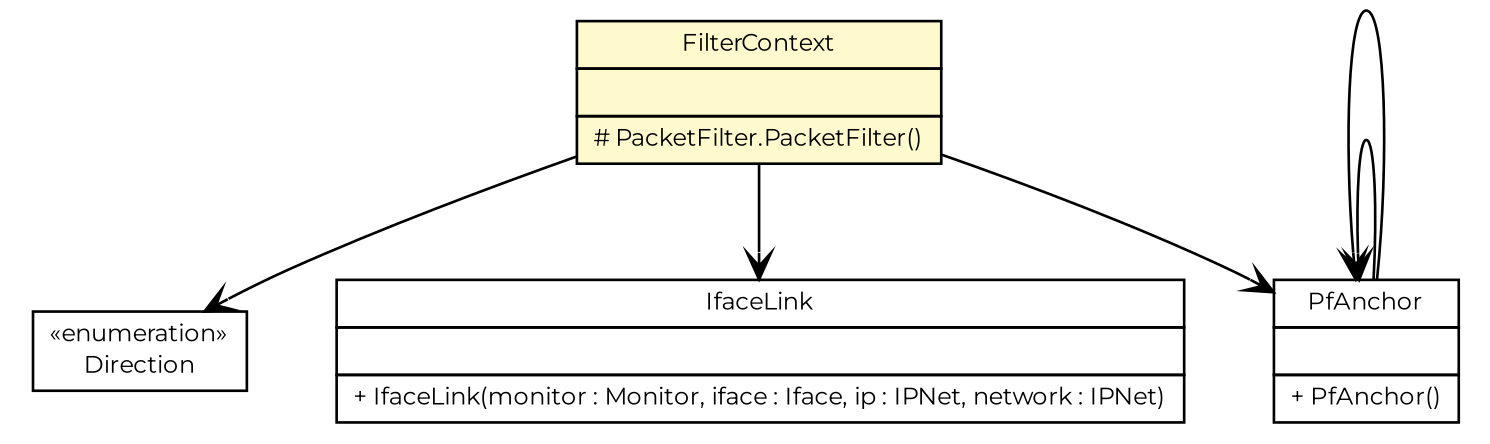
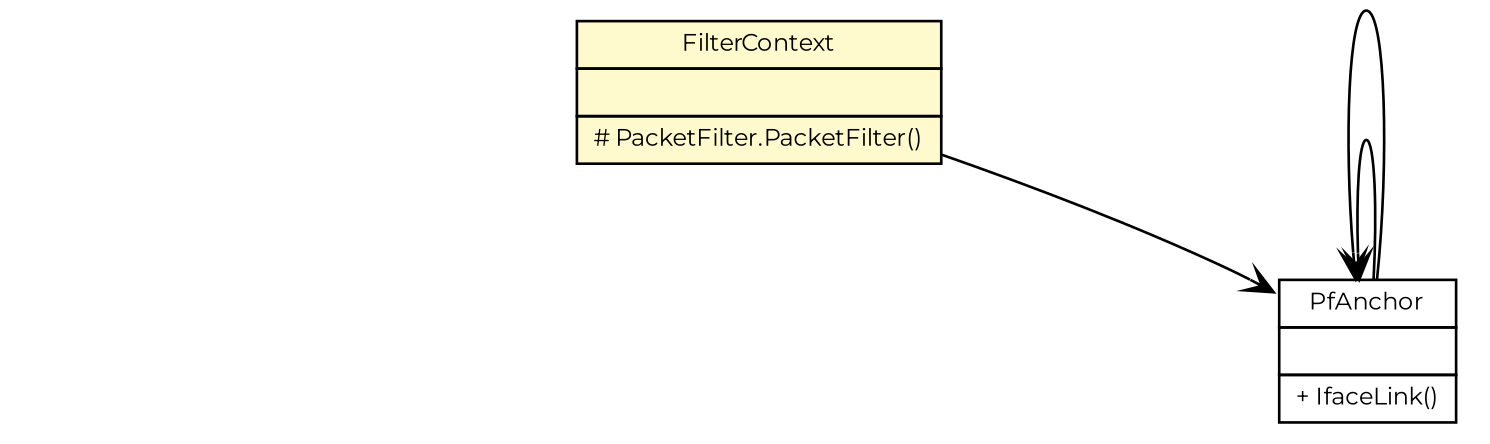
  digraph {
    fontname=Montserrat
    node [fontcolor=black fontname=Montserrat fontsize=9.0 shape=plaintext]
    edge [arrowhead=open color=black fontcolor=black fontname=Montserrat fontsize=10.0 headport=p labelfontname=Helvetica labelfontsize=10 tailport=p]
-   n1 [label=<<table border="0" cellborder="1" cellspacing="0" cellpadding="2" port="p" href="../../lib/misc/Direction.html"> 		<tr><td><table border="0" cellspacing="0" cellpadding="1"> 			<tr><td> &laquo;enumeration&raquo; </td></tr> 			<tr><td> Direction </td></tr> 		</table></td></tr> 		</table>>]
-   n2 [label=<<table border="0" cellborder="1" cellspacing="0" cellpadding="2" port="p" href="../../core/network/IfaceLink.html"> 		<tr><td><table border="0" cellspacing="0" cellpadding="1"> 			<tr><td> IfaceLink </td></tr> 		</table></td></tr> 		<tr><td><table border="0" cellspacing="0" cellpadding="1"> 			<tr><td align="left">  </td></tr> 		</table></td></tr> 		<tr><td><table border="0" cellspacing="0" cellpadding="1"> 			<tr><td align="left"> + IfaceLink(monitor : Monitor, iface : Iface, ip : IPNet, network : IPNet) </td></tr> 		</table></td></tr> 		</table>>]
    n3 [label=<<table border="0" cellborder="1" cellspacing="0" cellpadding="2" port="p" bgcolor="lemonChiffon" href="./PacketFilter.FilterContext.html"> 		<tr><td><table border="0" cellspacing="0" cellpadding="1"> 			<tr><td> FilterContext </td></tr> 		</table></td></tr> 		<tr><td><table border="0" cellspacing="0" cellpadding="1"> 			<tr><td align="left">  </td></tr> 		</table></td></tr> 		<tr><td><table border="0" cellspacing="0" cellpadding="1"> 			<tr><td align="left"> # PacketFilter.PacketFilter() </td></tr> 		</table></td></tr> 		</table>>]
-   n4 [label=<<table border="0" cellborder="1" cellspacing="0" cellpadding="2" port="p" href="./PfAnchor.html"> 		<tr><td><table border="0" cellspacing="0" cellpadding="1"> 			<tr><td> PfAnchor </td></tr> 		</table></td></tr> 		<tr><td><table border="0" cellspacing="0" cellpadding="1"> 			<tr><td align="left">  </td></tr> 		</table></td></tr> 		<tr><td><table border="0" cellspacing="0" cellpadding="1"> 			<tr><td align="left"> + PfAnchor() </td></tr> 		</table></td></tr> 		</table>>]
-   n3 -> n1
-   n3 -> n2
+   n4 [label=<<table border="0" cellborder="1" cellspacing="0" cellpadding="2" port="p" href="./PfAnchor.html"> 		<tr><td><table border="0" cellspacing="0" cellpadding="1"> 			<tr><td> PfAnchor </td></tr> 		</table></td></tr> 		<tr><td><table border="0" cellspacing="0" cellpadding="1"> 			<tr><td align="left">  </td></tr> 		</table></td></tr> 		<tr><td><table border="0" cellspacing="0" cellpadding="1"> 			<tr><td align="left"> + IfaceLink() </td></tr> 		</table></td></tr> 		</table>>]
    n3 -> n4
    n4 -> n4
    n4 -> n4
  }
